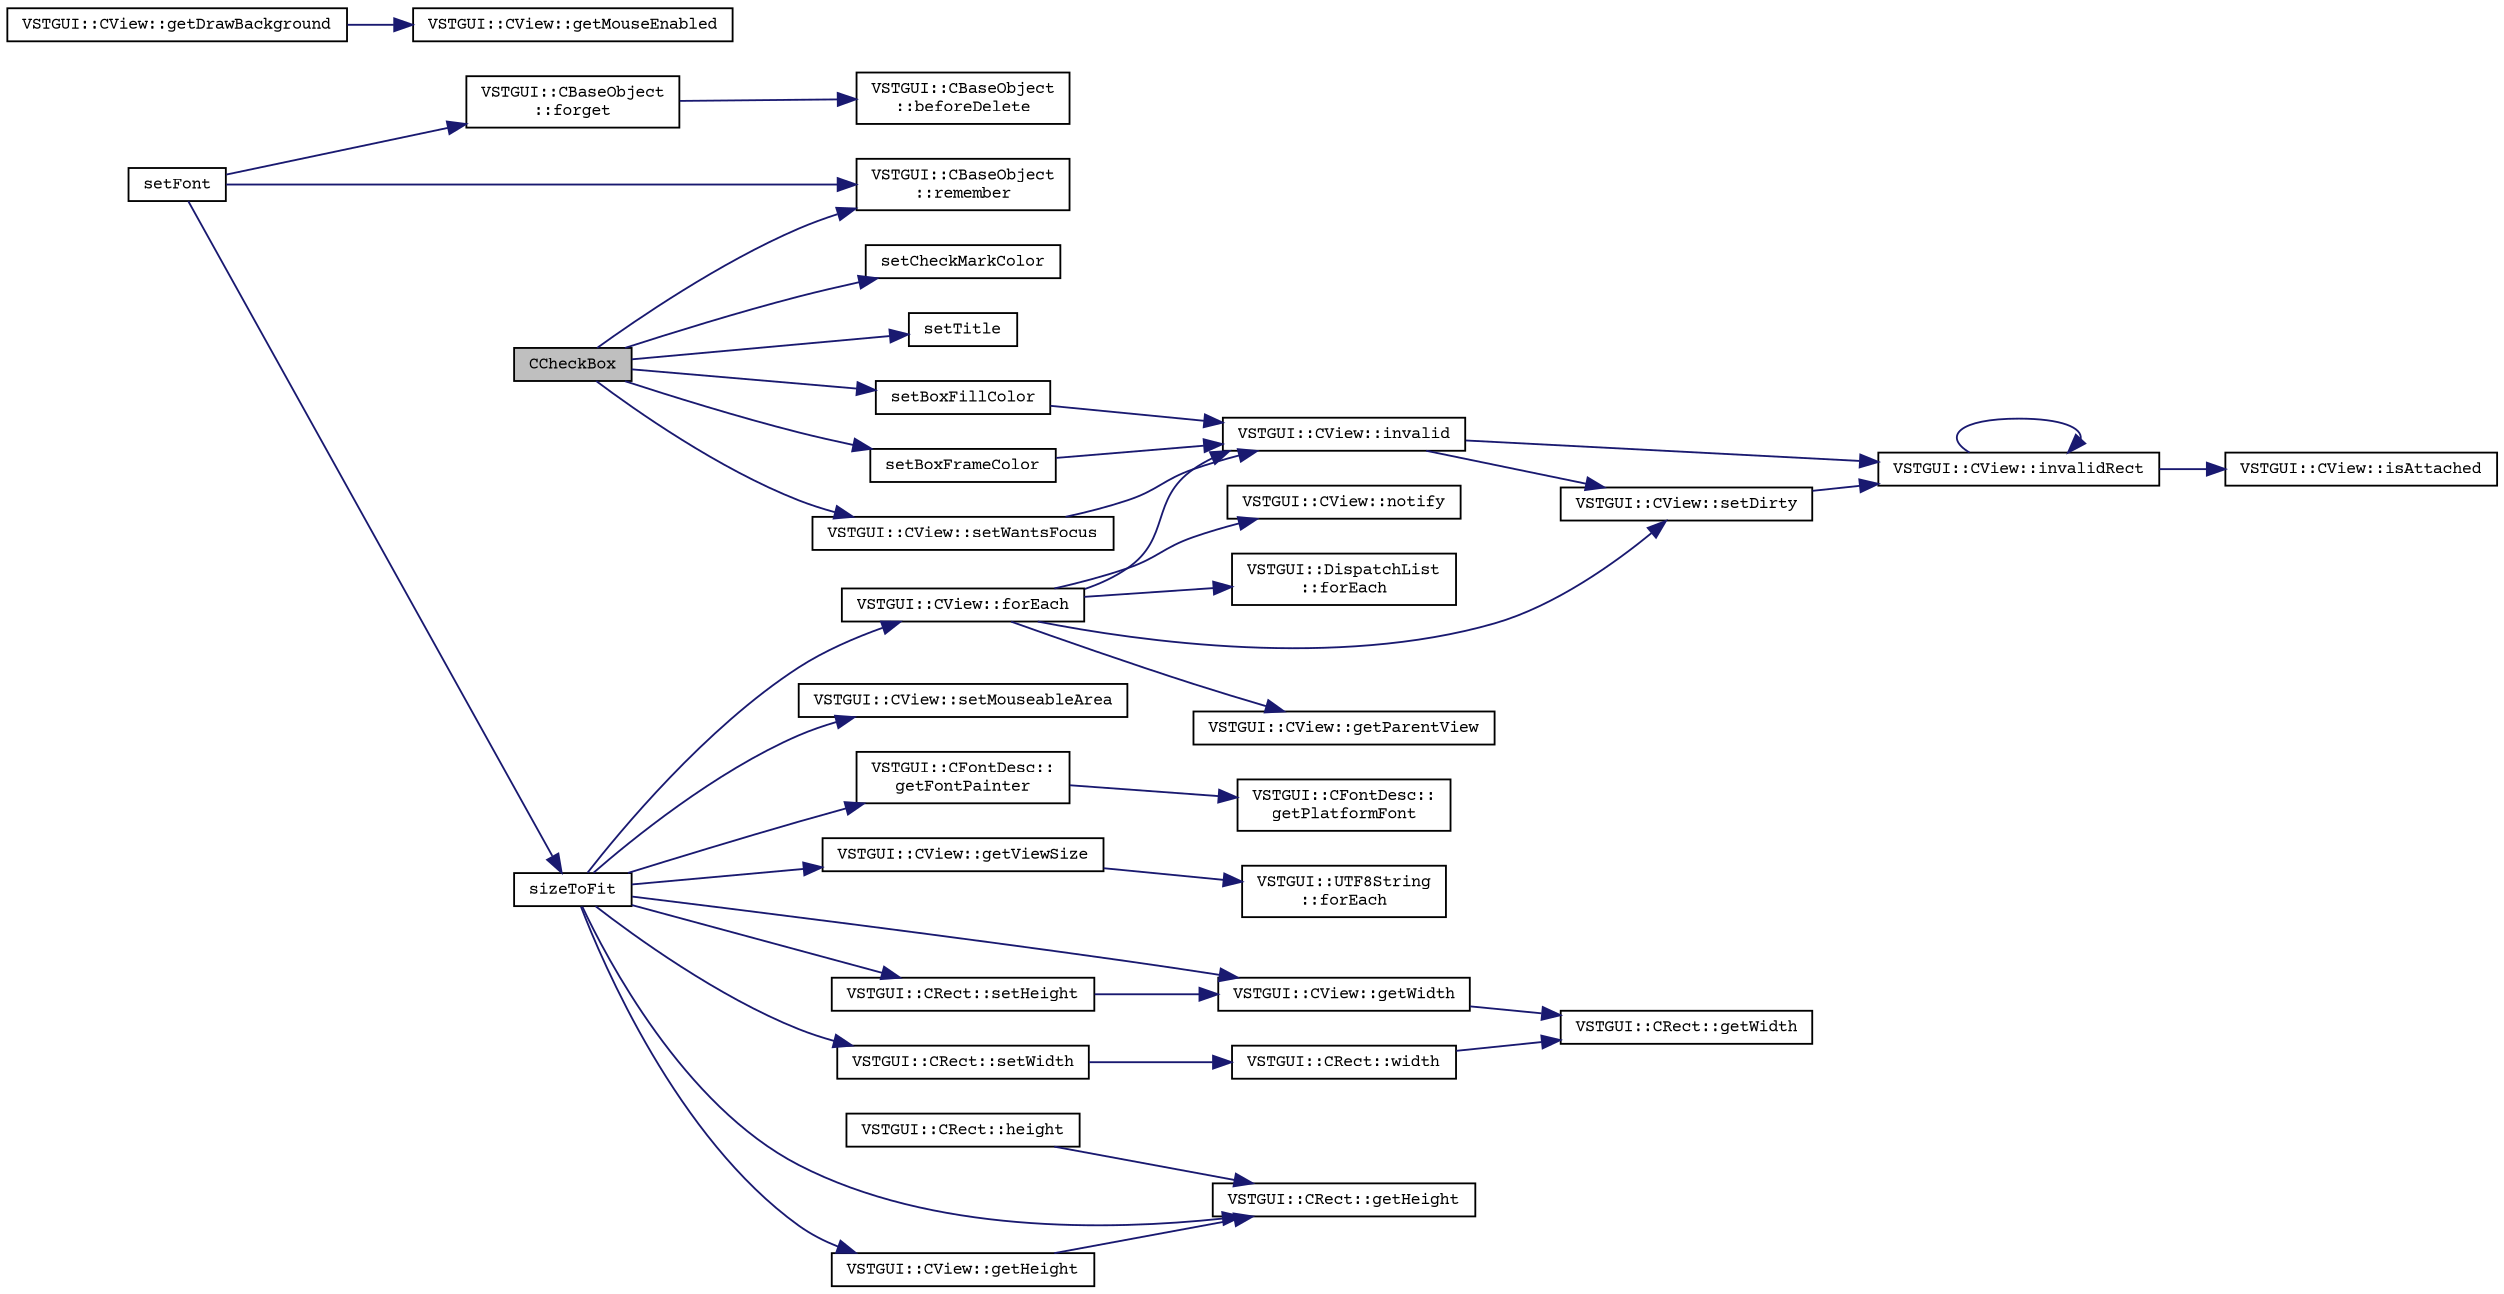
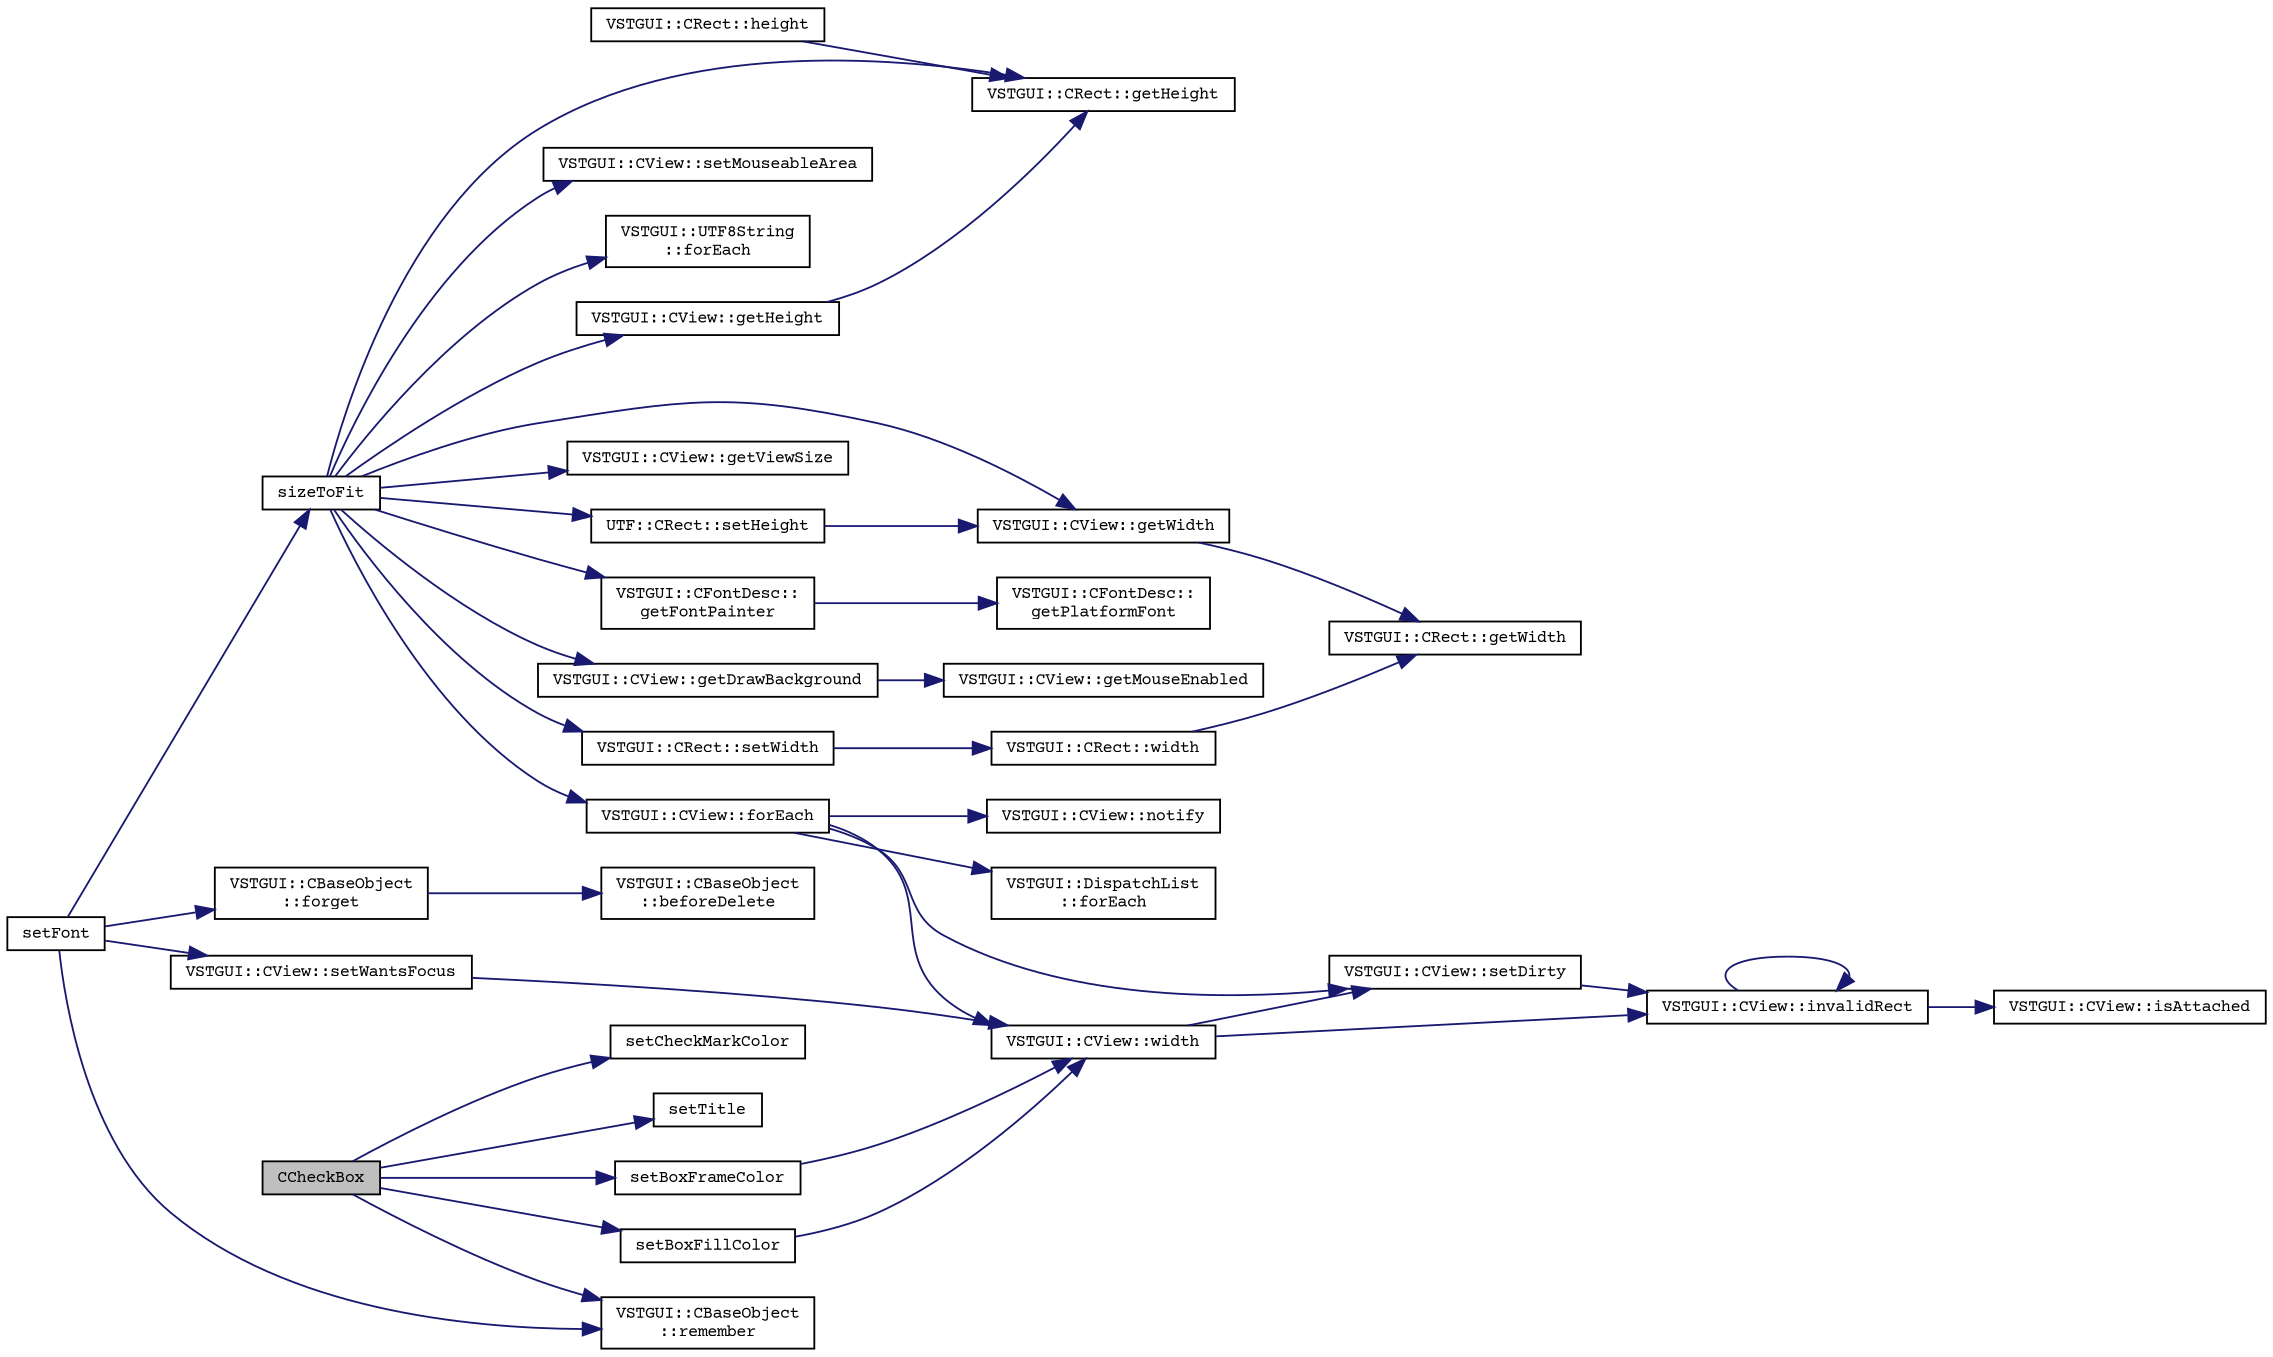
  digraph {
    fontname="Courier Prime"
    rankdir=LR
    node [color=black fontname="Courier Prime" fontsize=9 shape=record]
    edge [color=midnightblue fontname="Courier Prime" fontsize=9 labelfontname=Arial labelfontsize=9 style=solid]
    n1 [fillcolor=grey75 fontcolor=black height=0.2 label=CCheckBox style=filled width=0.4]
    n2 [height=0.2 label=setTitle width=0.4]
    n3 [height=0.2 label="VSTGUI::CBaseObject\l::remember" width=0.4]
    n4 [height=0.2 label=setBoxFillColor width=0.4]
    n5 [height=0.2 label=setBoxFrameColor width=0.4]
    n6 [height=0.2 label=setCheckMarkColor width=0.4]
    n7 [height=0.2 label="VSTGUI::CView::setWantsFocus" width=0.4]
    n8 [height=0.2 label=setFont width=0.4]
    n9 [height=0.2 label=sizeToFit width=0.4]
    n10 [height=0.2 label="VSTGUI::CBaseObject\l::forget" width=0.4]
-   n11 [height=0.2 label="VSTGUI::CView::invalid" width=0.4]
+   n11 [height=0.2 label="VSTGUI::CView::width" width=0.4]
    n12 [height=0.2 label="VSTGUI::UTF8String\l::forEach" width=0.4]
    n13 [height=0.2 label="VSTGUI::CFontDesc::\lgetFontPainter" width=0.4]
    n14 [height=0.2 label="VSTGUI::CView::getViewSize" width=0.4]
    n15 [height=0.2 label="VSTGUI::CView::getDrawBackground" width=0.4]
    n16 [height=0.2 label="VSTGUI::CRect::setWidth" width=0.4]
    n17 [height=0.2 label="VSTGUI::CView::getWidth" width=0.4]
-   n18 [height=0.2 label="VSTGUI::CRect::setHeight" width=0.4]
+   n18 [height=0.2 label="UTF::CRect::setHeight" width=0.4]
    n19 [height=0.2 label="VSTGUI::CRect::getHeight" width=0.4]
    n20 [height=0.2 label="VSTGUI::CView::getHeight" width=0.4]
    n21 [height=0.2 label="VSTGUI::CView::forEach" width=0.4]
    n22 [height=0.2 label="VSTGUI::CView::setMouseableArea" width=0.4]
    n23 [height=0.2 label="VSTGUI::CFontDesc::\lgetPlatformFont" width=0.4]
    n24 [height=0.2 label="VSTGUI::CView::getMouseEnabled" width=0.4]
    n25 [height=0.2 label="VSTGUI::CRect::width" width=0.4]
    n26 [height=0.2 label="VSTGUI::CRect::getWidth" width=0.4]
    n27 [height=0.2 label="VSTGUI::CView::setDirty" width=0.4]
-   n28 [height=0.2 label="VSTGUI::CView::getParentView" width=0.4]
    n29 [height=0.2 label="VSTGUI::CView::notify" width=0.4]
    n30 [height=0.2 label="VSTGUI::DispatchList\l::forEach" width=0.4]
    n31 [height=0.2 label="VSTGUI::CRect::height" width=0.4]
    n32 [height=0.2 label="VSTGUI::CView::invalidRect" width=0.4]
    n33 [height=0.2 label="VSTGUI::CView::isAttached" width=0.4]
    n34 [height=0.2 label="VSTGUI::CBaseObject\l::beforeDelete" width=0.4]
    n1 -> n2
    n1 -> n3
    n1 -> n4
    n1 -> n5
    n1 -> n6
-   n1 -> n7
+   n8 -> n7
    n4 -> n11
    n5 -> n11
    n7 -> n11
    n8 -> n3
    n8 -> n9
    n8 -> n10
-   n14 -> n12
+   n9 -> n12
    n9 -> n13
    n9 -> n14
+   n9 -> n15
    n9 -> n16
    n9 -> n17
    n9 -> n18
    n9 -> n19
    n9 -> n20
    n9 -> n21
    n9 -> n22
    n10 -> n34
    n11 -> n27
    n11 -> n32
    n13 -> n23
    n15 -> n24
    n16 -> n25
    n17 -> n26
    n18 -> n17
    n20 -> n19
    n21 -> n11
    n21 -> n27
-   n21 -> n28
    n21 -> n29
    n21 -> n30
    n25 -> n26
    n27 -> n32
    n31 -> n19
    n32 -> n32
    n32 -> n33
  }
